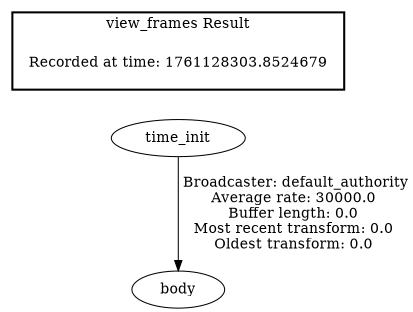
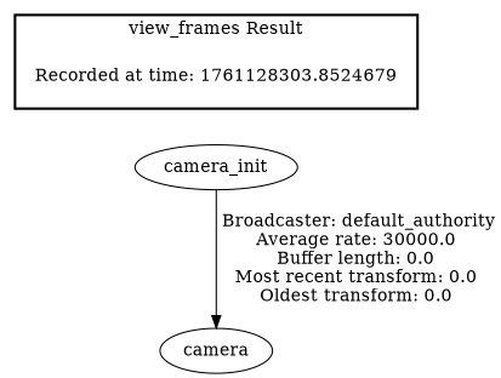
  digraph {
    n1 [label="Recorded at time: 1761128303.8524679" shape=plaintext]
-   camera_init [label=time_init]
-   body
+   camera_init
+   body [label=camera]
    subgraph cluster_1 {
      color=black
      label="view_frames Result"
      style=bold
      n1
    }
    n1 -> camera_init [style=invis]
    camera_init -> body [label=" Broadcaster: default_authority\nAverage rate: 30000.0\nBuffer length: 0.0\nMost recent transform: 0.0\nOldest transform: 0.0\n"]
  }
